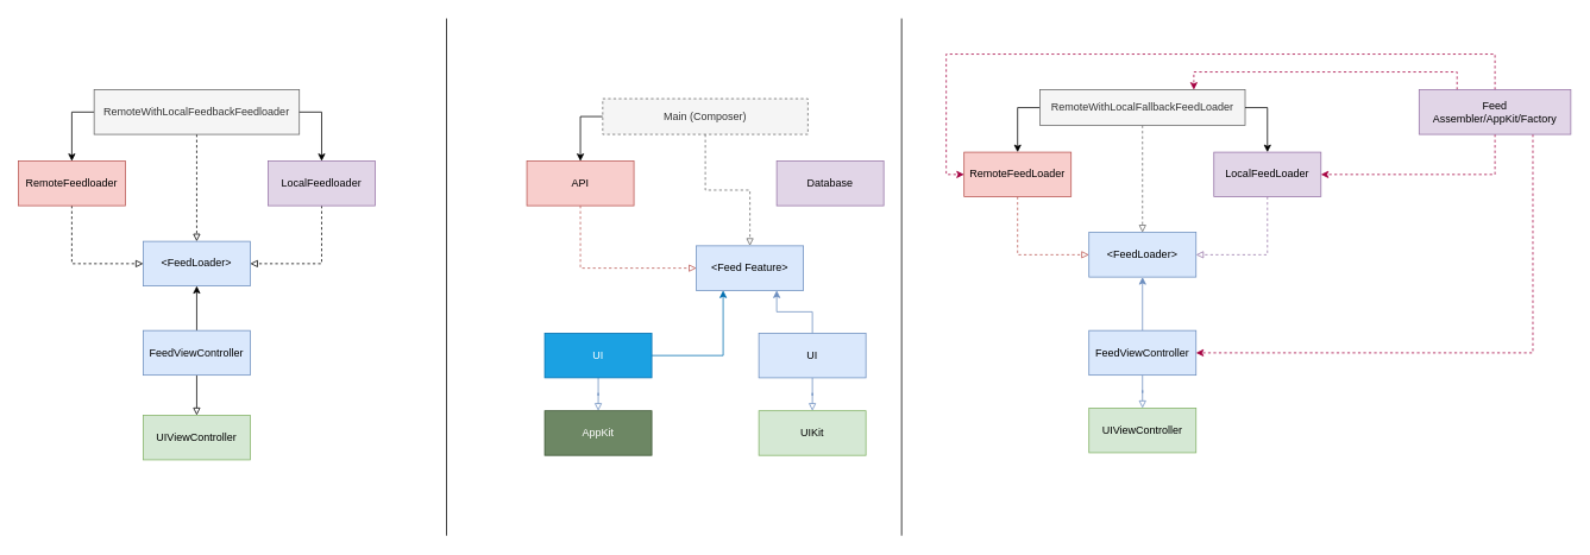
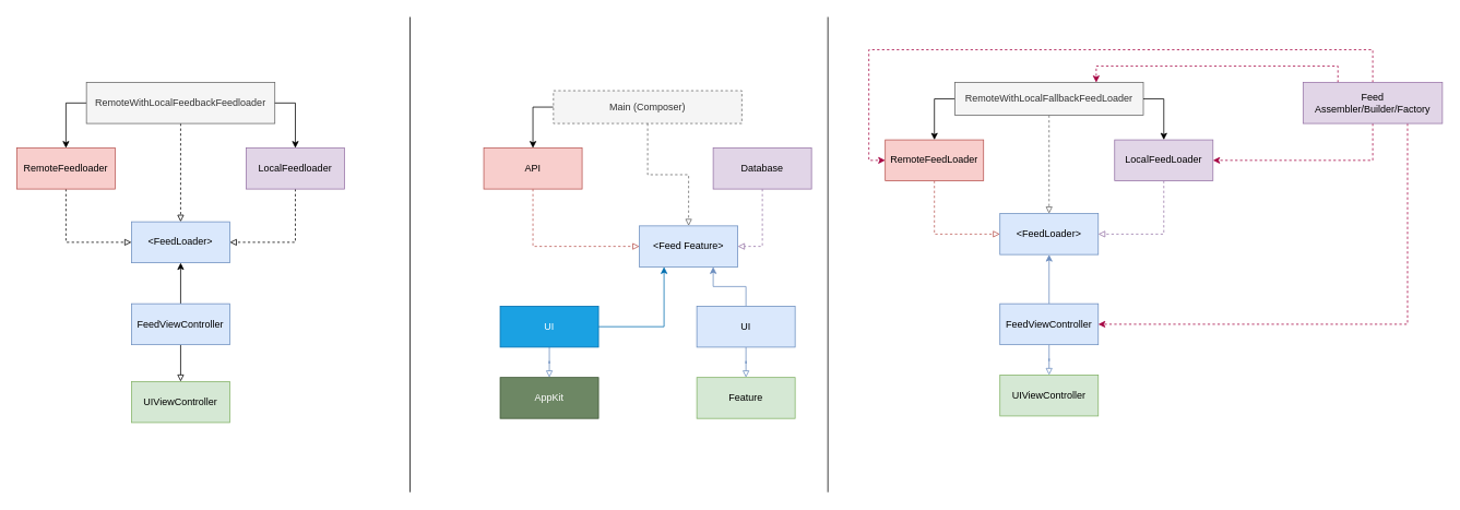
  <mxCell id="0" />
  <mxCell id="1" parent="0" />
  <mxCell id="2" value="" style="endArrow=none;html=1;rounded=0;" parent="1" edge="1"><mxGeometry width="50" height="50" relative="1" as="geometry"><mxPoint x="500" y="600" as="sourcePoint" /><mxPoint x="500" as="targetPoint" y="20" /></mxGeometry></mxCell>
  <mxCell id="3" value="" style="edgeStyle=orthogonalEdgeStyle;rounded=0;orthogonalLoop=1;jettySize=auto;html=1;endArrow=block;endFill=0;" parent="1" source="5" target="6" edge="1"><mxGeometry relative="1" as="geometry" /></mxCell>
  <mxCell id="4" value="" style="edgeStyle=orthogonalEdgeStyle;rounded=0;orthogonalLoop=1;jettySize=auto;html=1;" parent="1" source="5" target="7" edge="1"><mxGeometry relative="1" as="geometry" /></mxCell>
  <mxCell id="5" value="FeedViewController" style="rounded=0;whiteSpace=wrap;html=1;fillColor=#dae8fc;strokeColor=#6c8ebf;" parent="1" vertex="1"><mxGeometry x="160" y="370" width="120" height="50" as="geometry" /></mxCell>
  <mxCell id="6" value="UIViewController" style="rounded=0;whiteSpace=wrap;html=1;fillColor=#d5e8d4;strokeColor=#82b366;" parent="1" vertex="1"><mxGeometry x="160" y="465" width="120" height="50" as="geometry" /></mxCell>
  <mxCell id="7" value="&amp;lt;FeedLoader&amp;gt;" style="rounded=0;whiteSpace=wrap;html=1;fillColor=#dae8fc;strokeColor=#6c8ebf;" parent="1" vertex="1"><mxGeometry x="160" y="270" width="120" height="50" as="geometry" /></mxCell>
  <mxCell id="8" style="edgeStyle=orthogonalEdgeStyle;rounded=0;orthogonalLoop=1;jettySize=auto;html=1;entryX=0;entryY=0.5;entryDx=0;entryDy=0;exitX=0.5;exitY=1;exitDx=0;exitDy=0;endArrow=block;endFill=0;dashed=1;" parent="1" source="9" target="7" edge="1"><mxGeometry relative="1" as="geometry" /></mxCell>
  <mxCell id="9" value="RemoteFeedloader" style="rounded=0;whiteSpace=wrap;html=1;fillColor=#f8cecc;strokeColor=#b85450;" parent="1" vertex="1"><mxGeometry x="20" y="180" width="120" height="50" as="geometry" /></mxCell>
  <mxCell id="10" style="edgeStyle=orthogonalEdgeStyle;rounded=0;orthogonalLoop=1;jettySize=auto;html=1;entryX=1;entryY=0.5;entryDx=0;entryDy=0;exitX=0.5;exitY=1;exitDx=0;exitDy=0;dashed=1;endArrow=block;endFill=0;" parent="1" source="11" target="7" edge="1"><mxGeometry relative="1" as="geometry" /></mxCell>
  <mxCell id="11" value="LocalFeedloader" style="rounded=0;whiteSpace=wrap;html=1;fillColor=#e1d5e7;strokeColor=#9673a6;" parent="1" vertex="1"><mxGeometry x="300" y="180" width="120" height="50" as="geometry" /></mxCell>
  <mxCell id="12" style="edgeStyle=orthogonalEdgeStyle;rounded=0;orthogonalLoop=1;jettySize=auto;html=1;entryX=0.5;entryY=0;entryDx=0;entryDy=0;endArrow=block;endFill=0;dashed=1;" parent="1" source="14" target="7" edge="1"><mxGeometry relative="1" as="geometry" /></mxCell>
  <mxCell id="13" style="edgeStyle=orthogonalEdgeStyle;rounded=0;orthogonalLoop=1;jettySize=auto;html=1;exitX=0;exitY=0.5;exitDx=0;exitDy=0;" parent="1" source="14" target="9" edge="1"><mxGeometry relative="1" as="geometry" /></mxCell>
  <mxCell id="14" value="RemoteWithLocalFeedbackFeedloader" style="rounded=0;whiteSpace=wrap;html=1;fillColor=#f5f5f5;strokeColor=#666666;fontColor=#333333;" parent="1" vertex="1"><mxGeometry x="105" y="100" width="230" height="50" as="geometry" /></mxCell>
  <mxCell id="15" style="edgeStyle=orthogonalEdgeStyle;rounded=0;orthogonalLoop=1;jettySize=auto;html=1;exitX=1;exitY=0.5;exitDx=0;exitDy=0;" parent="1" source="14" target="11" edge="1"><mxGeometry relative="1" as="geometry" /></mxCell>
  <mxCell id="16" value="" style="edgeStyle=orthogonalEdgeStyle;rounded=0;orthogonalLoop=1;jettySize=auto;html=1;endArrow=block;endFill=0;fillColor=#dae8fc;strokeColor=#6c8ebf;" edge="1" source="18" target="19" parent="1"><mxGeometry relative="1" as="geometry" /></mxCell>
  <mxCell id="17" value="" style="edgeStyle=orthogonalEdgeStyle;rounded=0;orthogonalLoop=1;jettySize=auto;html=1;fillColor=#dae8fc;strokeColor=#6c8ebf;entryX=0.75;entryY=1;entryDx=0;entryDy=0;" edge="1" source="18" target="20" parent="1"><mxGeometry relative="1" as="geometry"><mxPoint x="790" y="320" as="targetPoint" /></mxGeometry></mxCell>
  <mxCell id="18" value="UI" style="rounded=0;whiteSpace=wrap;html=1;fillColor=#dae8fc;strokeColor=#6c8ebf;" vertex="1" parent="1"><mxGeometry x="850" y="373" width="120" height="50" as="geometry" /></mxCell>
- <mxCell id="19" value="UIKit" style="rounded=0;whiteSpace=wrap;html=1;fillColor=#d5e8d4;strokeColor=#82b366;" vertex="1" parent="1"><mxGeometry x="850" y="460" width="120" height="50" as="geometry" /></mxCell>
+ <mxCell id="19" value="Feature" style="rounded=0;whiteSpace=wrap;html=1;fillColor=#d5e8d4;strokeColor=#82b366;" vertex="1" parent="1"><mxGeometry x="850" y="460" width="120" height="50" as="geometry" /></mxCell>
  <mxCell id="20" value="&amp;lt;Feed Feature&amp;gt;" style="rounded=0;whiteSpace=wrap;html=1;fillColor=#dae8fc;strokeColor=#6c8ebf;" vertex="1" parent="1"><mxGeometry x="780" y="275" width="120" height="50" as="geometry" /></mxCell>
  <mxCell id="21" style="edgeStyle=orthogonalEdgeStyle;rounded=0;orthogonalLoop=1;jettySize=auto;html=1;entryX=0;entryY=0.5;entryDx=0;entryDy=0;exitX=0.5;exitY=1;exitDx=0;exitDy=0;endArrow=block;endFill=0;dashed=1;fillColor=#f8cecc;strokeColor=#b85450;" edge="1" source="22" target="20" parent="1"><mxGeometry relative="1" as="geometry" /></mxCell>
  <mxCell id="22" value="API" style="rounded=0;whiteSpace=wrap;html=1;fillColor=#f8cecc;strokeColor=#b85450;" vertex="1" parent="1"><mxGeometry x="590" y="180" width="120" height="50" as="geometry" /></mxCell>
+ <mxCell id="23" style="edgeStyle=orthogonalEdgeStyle;rounded=0;orthogonalLoop=1;jettySize=auto;html=1;entryX=1;entryY=0.5;entryDx=0;entryDy=0;exitX=0.5;exitY=1;exitDx=0;exitDy=0;dashed=1;endArrow=block;endFill=0;fillColor=#e1d5e7;strokeColor=#9673a6;" edge="1" source="24" target="20" parent="1"><mxGeometry relative="1" as="geometry" /></mxCell>
  <mxCell id="24" value="Database" style="rounded=0;whiteSpace=wrap;html=1;fillColor=#e1d5e7;strokeColor=#9673a6;" vertex="1" parent="1"><mxGeometry x="870" y="180" width="120" height="50" as="geometry" /></mxCell>
  <mxCell id="25" style="edgeStyle=orthogonalEdgeStyle;rounded=0;orthogonalLoop=1;jettySize=auto;html=1;entryX=0.5;entryY=0;entryDx=0;entryDy=0;endArrow=block;endFill=0;dashed=1;fillColor=#f5f5f5;strokeColor=#666666;" edge="1" source="27" target="20" parent="1"><mxGeometry relative="1" as="geometry" /></mxCell>
  <mxCell id="26" style="edgeStyle=orthogonalEdgeStyle;rounded=0;orthogonalLoop=1;jettySize=auto;html=1;exitX=0;exitY=0.5;exitDx=0;exitDy=0;" edge="1" source="27" target="22" parent="1"><mxGeometry relative="1" as="geometry" /></mxCell>
  <mxCell id="27" value="Main (Composer)" style="rounded=0;whiteSpace=wrap;html=1;fillColor=#f5f5f5;strokeColor=#666666;fontColor=#333333;dashed=1;" vertex="1" parent="1"><mxGeometry x="675" y="110" width="230" height="40" as="geometry" /></mxCell>
  <mxCell id="28" value="" style="edgeStyle=orthogonalEdgeStyle;rounded=0;orthogonalLoop=1;jettySize=auto;html=1;endArrow=block;endFill=0;fillColor=#dae8fc;strokeColor=#6c8ebf;" edge="1" source="30" target="31" parent="1"><mxGeometry relative="1" as="geometry" /></mxCell>
  <mxCell id="29" style="edgeStyle=orthogonalEdgeStyle;rounded=0;hachureGap=4;orthogonalLoop=1;jettySize=auto;html=1;entryX=0.25;entryY=1;entryDx=0;entryDy=0;strokeColor=#006EAF;fontFamily=Architects Daughter;fontSource=https%3A%2F%2Ffonts.googleapis.com%2Fcss%3Ffamily%3DArchitects%2BDaughter;fontSize=16;fontColor=#5AA9E6;fillColor=#1ba1e2;" edge="1" parent="1" source="30" target="20"><mxGeometry relative="1" as="geometry" /></mxCell>
  <mxCell id="30" value="UI" style="rounded=0;whiteSpace=wrap;html=1;fillColor=#1ba1e2;strokeColor=#006EAF;fontColor=#ffffff;" vertex="1" parent="1"><mxGeometry x="610" y="373" width="120" height="50" as="geometry" /></mxCell>
  <mxCell id="31" value="AppKit" style="rounded=0;whiteSpace=wrap;html=1;fillColor=#6d8764;strokeColor=#3A5431;fontColor=#ffffff;" vertex="1" parent="1"><mxGeometry x="610" y="460" width="120" height="50" as="geometry" /></mxCell>
  <mxCell id="32" value="" style="endArrow=none;html=1;rounded=0;" edge="1" parent="1"><mxGeometry width="50" height="50" relative="1" as="geometry"><mxPoint x="1010" y="600" as="sourcePoint" /><mxPoint x="1010" as="targetPoint" y="20" /></mxGeometry></mxCell>
  <mxCell id="33" value="" style="edgeStyle=orthogonalEdgeStyle;rounded=0;orthogonalLoop=1;jettySize=auto;html=1;endArrow=block;endFill=0;fillColor=#dae8fc;strokeColor=#6c8ebf;" edge="1" source="35" target="36" parent="1"><mxGeometry relative="1" as="geometry" /></mxCell>
  <mxCell id="34" value="" style="edgeStyle=orthogonalEdgeStyle;rounded=0;orthogonalLoop=1;jettySize=auto;html=1;fillColor=#dae8fc;strokeColor=#6c8ebf;entryX=0.5;entryY=1;entryDx=0;entryDy=0;" edge="1" source="35" target="37" parent="1"><mxGeometry relative="1" as="geometry"><mxPoint x="1280" y="310" as="targetPoint" /></mxGeometry></mxCell>
  <mxCell id="35" value="FeedViewController" style="rounded=0;whiteSpace=wrap;html=1;fillColor=#dae8fc;strokeColor=#6c8ebf;" vertex="1" parent="1"><mxGeometry x="1220" y="370" width="120" height="50" as="geometry" /></mxCell>
  <mxCell id="36" value="UIViewController" style="rounded=0;whiteSpace=wrap;html=1;fillColor=#d5e8d4;strokeColor=#82b366;" vertex="1" parent="1"><mxGeometry x="1220" y="457" width="120" height="50" as="geometry" /></mxCell>
  <mxCell id="37" value="&amp;lt;FeedLoader&amp;gt;" style="rounded=0;whiteSpace=wrap;html=1;fillColor=#dae8fc;strokeColor=#6c8ebf;" vertex="1" parent="1"><mxGeometry x="1220" y="260" width="120" height="50" as="geometry" /></mxCell>
  <mxCell id="38" style="edgeStyle=orthogonalEdgeStyle;rounded=0;orthogonalLoop=1;jettySize=auto;html=1;entryX=0;entryY=0.5;entryDx=0;entryDy=0;exitX=0.5;exitY=1;exitDx=0;exitDy=0;endArrow=block;endFill=0;dashed=1;fillColor=#f8cecc;strokeColor=#b85450;" edge="1" source="39" target="37" parent="1"><mxGeometry relative="1" as="geometry" /></mxCell>
  <mxCell id="39" value="RemoteFeedLoader" style="rounded=0;whiteSpace=wrap;html=1;fillColor=#f8cecc;strokeColor=#b85450;" vertex="1" parent="1"><mxGeometry x="1080" y="170" width="120" height="50" as="geometry" /></mxCell>
  <mxCell id="40" style="edgeStyle=orthogonalEdgeStyle;rounded=0;orthogonalLoop=1;jettySize=auto;html=1;entryX=1;entryY=0.5;entryDx=0;entryDy=0;exitX=0.5;exitY=1;exitDx=0;exitDy=0;dashed=1;endArrow=block;endFill=0;fillColor=#e1d5e7;strokeColor=#9673a6;" edge="1" source="41" target="37" parent="1"><mxGeometry relative="1" as="geometry" /></mxCell>
  <mxCell id="41" value="LocalFeedLoader" style="rounded=0;whiteSpace=wrap;html=1;fillColor=#e1d5e7;strokeColor=#9673a6;" vertex="1" parent="1"><mxGeometry x="1360" y="170" width="120" height="50" as="geometry" /></mxCell>
  <mxCell id="42" style="edgeStyle=orthogonalEdgeStyle;rounded=0;orthogonalLoop=1;jettySize=auto;html=1;entryX=0.5;entryY=0;entryDx=0;entryDy=0;endArrow=block;endFill=0;dashed=1;fillColor=#f5f5f5;strokeColor=#666666;" edge="1" source="44" target="37" parent="1"><mxGeometry relative="1" as="geometry" /></mxCell>
  <mxCell id="43" style="edgeStyle=orthogonalEdgeStyle;rounded=0;orthogonalLoop=1;jettySize=auto;html=1;exitX=0;exitY=0.5;exitDx=0;exitDy=0;" edge="1" source="44" target="39" parent="1"><mxGeometry relative="1" as="geometry" /></mxCell>
  <mxCell id="44" value="RemoteWithLocalFallbackFeedLoader" style="rounded=0;whiteSpace=wrap;html=1;fillColor=#f5f5f5;strokeColor=#666666;fontColor=#333333;" vertex="1" parent="1"><mxGeometry x="1165" y="100" width="230" height="40" as="geometry" /></mxCell>
  <mxCell id="45" style="edgeStyle=orthogonalEdgeStyle;rounded=0;orthogonalLoop=1;jettySize=auto;html=1;exitX=1;exitY=0.5;exitDx=0;exitDy=0;" edge="1" source="44" target="41" parent="1"><mxGeometry relative="1" as="geometry" /></mxCell>
  <mxCell id="46" style="edgeStyle=orthogonalEdgeStyle;rounded=0;hachureGap=4;orthogonalLoop=1;jettySize=auto;html=1;strokeColor=#A50040;fontFamily=Architects Daughter;fontSource=https%3A%2F%2Ffonts.googleapis.com%2Fcss%3Ffamily%3DArchitects%2BDaughter;fontSize=16;fontColor=#5AA9E6;fillColor=#d80073;dashed=1;exitX=0.5;exitY=1;exitDx=0;exitDy=0;entryX=1;entryY=0.5;entryDx=0;entryDy=0;" edge="1" parent="1" source="50" target="41"><mxGeometry relative="1" as="geometry" /></mxCell>
  <mxCell id="47" style="edgeStyle=orthogonalEdgeStyle;rounded=0;hachureGap=4;orthogonalLoop=1;jettySize=auto;html=1;exitX=0.25;exitY=0;exitDx=0;exitDy=0;entryX=0.75;entryY=0;entryDx=0;entryDy=0;strokeColor=#A50040;fontFamily=Architects Daughter;fontSource=https%3A%2F%2Ffonts.googleapis.com%2Fcss%3Ffamily%3DArchitects%2BDaughter;fontSize=16;fontColor=#5AA9E6;fillColor=#d80073;dashed=1;" edge="1" parent="1" source="50" target="44"><mxGeometry relative="1" as="geometry" /></mxCell>
  <mxCell id="48" style="edgeStyle=orthogonalEdgeStyle;rounded=0;hachureGap=4;orthogonalLoop=1;jettySize=auto;html=1;exitX=0.5;exitY=0;exitDx=0;exitDy=0;entryX=0;entryY=0.5;entryDx=0;entryDy=0;strokeColor=#A50040;fontFamily=Architects Daughter;fontSource=https%3A%2F%2Ffonts.googleapis.com%2Fcss%3Ffamily%3DArchitects%2BDaughter;fontSize=16;fontColor=#5AA9E6;fillColor=#d80073;dashed=1;" edge="1" parent="1" source="50" target="39"><mxGeometry relative="1" as="geometry"><Array as="points"><mxPoint x="1675" y="60" /><mxPoint x="1060" y="60" /><mxPoint x="1060" y="195" /></Array></mxGeometry></mxCell>
  <mxCell id="49" style="edgeStyle=orthogonalEdgeStyle;rounded=0;hachureGap=4;orthogonalLoop=1;jettySize=auto;html=1;exitX=0.75;exitY=1;exitDx=0;exitDy=0;entryX=1;entryY=0.5;entryDx=0;entryDy=0;strokeColor=#A50040;fontFamily=Architects Daughter;fontSource=https%3A%2F%2Ffonts.googleapis.com%2Fcss%3Ffamily%3DArchitects%2BDaughter;fontSize=16;fontColor=#5AA9E6;fillColor=#d80073;dashed=1;" edge="1" parent="1" source="50" target="35"><mxGeometry relative="1" as="geometry" /></mxCell>
- <mxCell id="50" value="Feed&lt;br&gt;Assembler/AppKit/Factory" style="rounded=0;whiteSpace=wrap;html=1;fillColor=#e1d5e7;strokeColor=#9673a6;" vertex="1" parent="1"><mxGeometry x="1590" y="100" width="170" height="50" as="geometry" /></mxCell>
+ <mxCell id="50" value="Feed&lt;br&gt;Assembler/Builder/Factory" style="rounded=0;whiteSpace=wrap;html=1;fillColor=#e1d5e7;strokeColor=#9673a6;" vertex="1" parent="1"><mxGeometry x="1590" y="100" width="170" height="50" as="geometry" /></mxCell>
